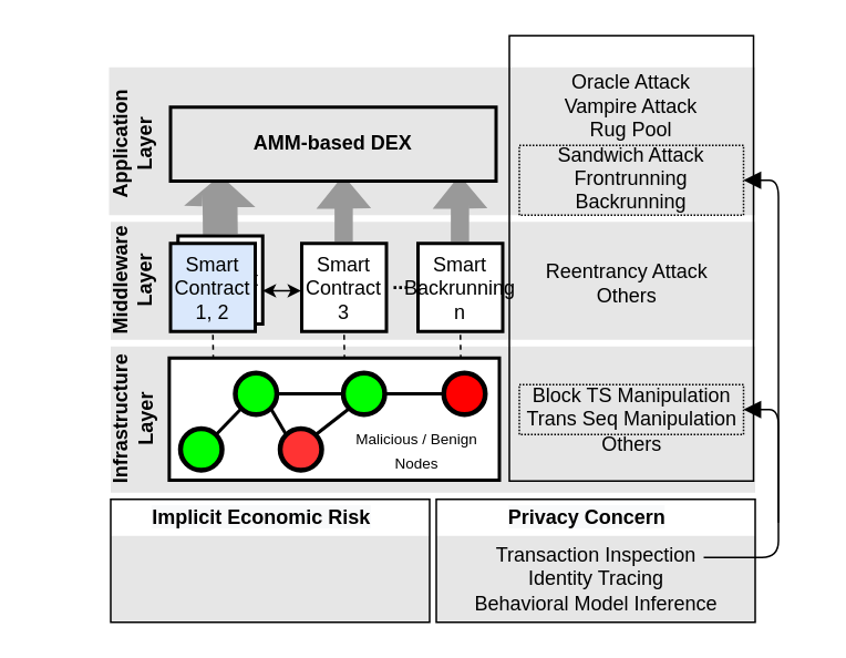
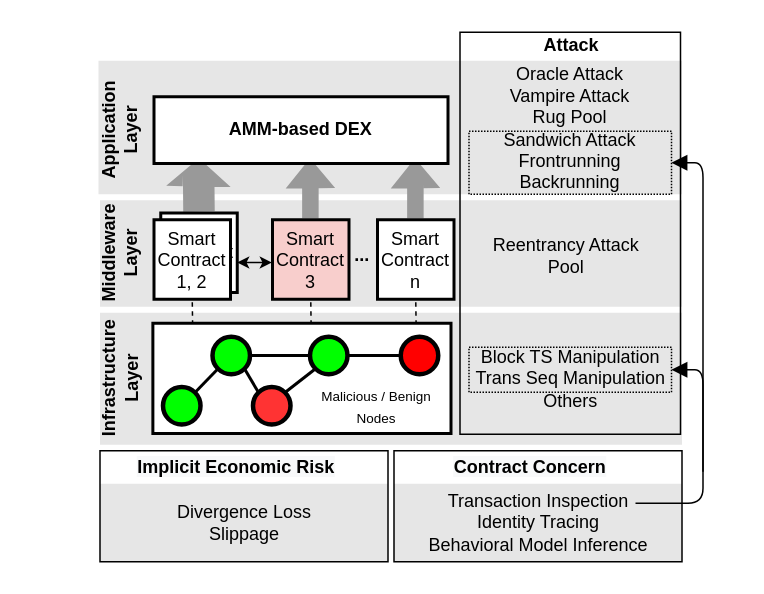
  <mxCell id="0" />
  <mxCell id="1" parent="0" />
  <mxCell id="2" value="" style="rounded=0;whiteSpace=wrap;html=1;dashed=1;dashPattern=1 1;labelBackgroundColor=#666666;fontSize=12;fontColor=#000000;strokeWidth=1;fillColor=#E6E6E6;align=center;strokeColor=none;" vertex="1" parent="1"><mxGeometry x="262" y="322" width="192" height="52" as="geometry" /></mxCell>
  <mxCell id="3" value="" style="rounded=0;whiteSpace=wrap;html=1;labelBackgroundColor=none;fontSize=9;strokeWidth=1;fillColor=none;align=center;" vertex="1" parent="1"><mxGeometry x="262" y="300" width="192" height="74" as="geometry" /></mxCell>
  <mxCell id="4" value="" style="rounded=0;whiteSpace=wrap;html=1;dashed=1;dashPattern=1 1;labelBackgroundColor=#666666;fontSize=12;fontColor=#000000;strokeWidth=1;fillColor=#E6E6E6;align=center;strokeColor=none;" vertex="1" parent="1"><mxGeometry x="66" y="322" width="192" height="52" as="geometry" /></mxCell>
  <mxCell id="5" value="" style="rounded=0;whiteSpace=wrap;html=1;strokeWidth=2;strokeColor=none;fillColor=#E6E6E6;" parent="1" vertex="1"><mxGeometry x="66" y="208" width="388" height="88" as="geometry" /></mxCell>
  <mxCell id="6" value="" style="rounded=0;whiteSpace=wrap;html=1;strokeWidth=2;strokeColor=none;fillColor=#E6E6E6;" parent="1" vertex="1"><mxGeometry x="66" y="133" width="388" height="71" as="geometry" /></mxCell>
  <mxCell id="7" value="" style="rounded=0;whiteSpace=wrap;html=1;strokeWidth=2;strokeColor=none;fillColor=#E6E6E6;" parent="1" vertex="1"><mxGeometry x="65" y="40" width="389" height="89" as="geometry" /></mxCell>
  <mxCell id="8" value="" style="rounded=0;whiteSpace=wrap;html=1;labelBackgroundColor=none;fontSize=9;strokeWidth=1;fillColor=none;align=center;" vertex="1" parent="1"><mxGeometry x="306" y="21" width="147" height="268" as="geometry" /></mxCell>
  <mxCell id="9" value="" style="shape=flexArrow;endArrow=classic;html=1;strokeWidth=2;fillColor=#999999;strokeColor=none;" parent="1" edge="1"><mxGeometry width="50" height="50" relative="1" as="geometry"><mxPoint x="276.26" y="146" as="sourcePoint" /><mxPoint x="276" y="104" as="targetPoint" /><Array as="points"><mxPoint x="276.26" y="122" /></Array></mxGeometry></mxCell>
  <mxCell id="10" value="" style="shape=flexArrow;endArrow=classic;html=1;strokeWidth=2;fillColor=#999999;strokeColor=none;" parent="1" edge="1"><mxGeometry width="50" height="50" relative="1" as="geometry"><mxPoint x="206.26" y="146" as="sourcePoint" /><mxPoint x="206" y="104" as="targetPoint" /><Array as="points"><mxPoint x="206.26" y="124" /></Array></mxGeometry></mxCell>
  <mxCell id="11" value="" style="endArrow=none;dashed=1;html=1;strokeWidth=1;entryX=0.5;entryY=1;entryDx=0;entryDy=0;" parent="1" edge="1" target="39"><mxGeometry width="50" height="50" relative="1" as="geometry"><mxPoint x="128" y="234" as="sourcePoint" /><mxPoint x="123" y="187" as="targetPoint" /></mxGeometry></mxCell>
  <mxCell id="12" value="" style="endArrow=none;dashed=1;html=1;strokeWidth=1;entryX=0.5;entryY=1;entryDx=0;entryDy=0;" parent="1" edge="1" target="28"><mxGeometry width="50" height="50" relative="1" as="geometry"><mxPoint x="277" y="234" as="sourcePoint" /><mxPoint x="324" y="177" as="targetPoint" /></mxGeometry></mxCell>
  <mxCell id="13" value="&lt;b&gt;Infrastructure&lt;br&gt;Layer&lt;/b&gt;" style="text;html=1;strokeColor=none;fillColor=none;align=center;verticalAlign=middle;whiteSpace=wrap;rounded=0;rotation=-90;" parent="1" vertex="1"><mxGeometry x="20" y="241.75" width="119" height="20" as="geometry" /></mxCell>
  <mxCell id="14" value="&lt;b&gt;Middleware&lt;br&gt;Layer&lt;/b&gt;" style="text;html=1;strokeColor=none;fillColor=none;align=center;verticalAlign=middle;whiteSpace=wrap;rounded=0;rotation=-90;" parent="1" vertex="1"><mxGeometry x="20" y="158.25" width="119" height="20" as="geometry" /></mxCell>
  <mxCell id="15" value="&lt;b&gt;Application&lt;br&gt;Layer&lt;/b&gt;" style="text;html=1;strokeColor=none;fillColor=none;align=center;verticalAlign=middle;whiteSpace=wrap;rounded=0;rotation=-90;" parent="1" vertex="1"><mxGeometry x="20" y="76.25" width="119" height="20" as="geometry" /></mxCell>
- <mxCell id="16" value="Reentrancy Attack&lt;br&gt;Others" style="text;html=1;strokeColor=none;fillColor=none;align=center;verticalAlign=middle;whiteSpace=wrap;rounded=0;" parent="1" vertex="1"><mxGeometry x="302" y="159.5" width="150" height="20" as="geometry" /></mxCell>
+ <mxCell id="16" value="Reentrancy Attack&lt;br&gt;Pool" style="text;html=1;strokeColor=none;fillColor=none;align=center;verticalAlign=middle;whiteSpace=wrap;rounded=0;" parent="1" vertex="1"><mxGeometry x="302" y="159.5" width="150" height="20" as="geometry" /></mxCell>
  <mxCell id="17" value="&lt;div&gt;&lt;font style=&quot;font-size: 12px&quot;&gt;Block TS Manipulation&lt;/font&gt;&lt;/div&gt;&lt;font style=&quot;font-size: 12px&quot;&gt;&lt;font style=&quot;font-size: 12px&quot;&gt;Trans Seq Manipulation&lt;br&gt;&lt;/font&gt;&lt;font style=&quot;font-size: 12px&quot;&gt;Others&lt;/font&gt;&lt;/font&gt;" style="text;html=1;strokeColor=none;fillColor=none;align=center;verticalAlign=middle;whiteSpace=wrap;rounded=0;" parent="1" vertex="1"><mxGeometry x="272.5" y="242" width="214" height="20" as="geometry" /></mxCell>
  <mxCell id="18" value="&lt;font style=&quot;font-size: 12px&quot;&gt;Oracle Attack&lt;br&gt;&lt;/font&gt;&lt;font style=&quot;font-size: 12px&quot;&gt;Vampire Attack&lt;br&gt;Rug Pool&lt;br&gt;&lt;/font&gt;&lt;font style=&quot;font-size: 12px&quot;&gt;Sandwich Attack&lt;/font&gt;&lt;font style=&quot;font-size: 12px&quot;&gt;&lt;br&gt;&lt;/font&gt;&lt;font style=&quot;font-size: 12px&quot;&gt;Frontrunning&lt;br&gt;&lt;/font&gt;&lt;font style=&quot;font-size: 12px&quot;&gt;Backrunning&lt;/font&gt;" style="text;html=1;strokeColor=none;fillColor=none;align=center;verticalAlign=middle;whiteSpace=wrap;rounded=0;" parent="1" vertex="1"><mxGeometry x="287" y="52" width="185" height="65" as="geometry" /></mxCell>
  <mxCell id="19" value="" style="endArrow=none;dashed=1;html=1;strokeWidth=1;entryX=0.5;entryY=1;entryDx=0;entryDy=0;" parent="1" edge="1" target="27"><mxGeometry width="50" height="50" relative="1" as="geometry"><mxPoint x="207" y="234" as="sourcePoint" /><mxPoint x="175" y="187" as="targetPoint" /></mxGeometry></mxCell>
  <mxCell id="20" value="" style="rounded=0;whiteSpace=wrap;html=1;strokeWidth=2;" parent="1" vertex="1"><mxGeometry x="101.25" y="215" width="198.75" height="73.5" as="geometry" /></mxCell>
  <mxCell id="21" value="" style="group" parent="1" vertex="1" connectable="0"><mxGeometry x="126" y="199" width="248" height="81" as="geometry" /></mxCell>
  <mxCell id="22" value="" style="ellipse;whiteSpace=wrap;html=1;strokeWidth=3;fillColor=#00FF00;" parent="21" vertex="1"><mxGeometry x="80" y="25" width="25" height="25" as="geometry" /></mxCell>
  <mxCell id="23" value="" style="ellipse;whiteSpace=wrap;html=1;strokeWidth=3;fillColor=#00FF00;" parent="21" vertex="1"><mxGeometry x="15" y="25" width="25" height="25" as="geometry" /></mxCell>
  <mxCell id="24" value="" style="endArrow=none;html=1;strokeWidth=2;entryX=1;entryY=0.5;entryDx=0;entryDy=0;exitX=0;exitY=0.5;exitDx=0;exitDy=0;" parent="21" source="22" target="23" edge="1"><mxGeometry width="50" height="50" relative="1" as="geometry"><mxPoint x="210" y="41" as="sourcePoint" /><mxPoint x="170" y="21" as="targetPoint" /></mxGeometry></mxCell>
  <mxCell id="25" value="" style="ellipse;whiteSpace=wrap;html=1;strokeWidth=3;fillColor=#FF0000;" parent="21" vertex="1"><mxGeometry x="140.5" y="25" width="25" height="25" as="geometry" /></mxCell>
  <mxCell id="26" value="" style="endArrow=none;html=1;strokeWidth=2;entryX=0;entryY=0.5;entryDx=0;entryDy=0;exitX=1;exitY=0.5;exitDx=0;exitDy=0;" parent="21" source="22" target="25" edge="1"><mxGeometry width="50" height="50" relative="1" as="geometry"><mxPoint x="110.107" y="64.393" as="sourcePoint" /><mxPoint x="118.893" y="35.607" as="targetPoint" /></mxGeometry></mxCell>
- <mxCell id="27" value="Smart&lt;br&gt;Contract&lt;br&gt;3" style="rounded=0;whiteSpace=wrap;html=1;strokeWidth=2;" vertex="1" parent="1"><mxGeometry x="181" y="146" width="51" height="53" as="geometry" /></mxCell>
- <mxCell id="28" value="Smart&lt;br&gt;Backrunning&lt;br&gt;n" style="rounded=0;whiteSpace=wrap;html=1;strokeWidth=2;" vertex="1" parent="1"><mxGeometry x="251" y="146" width="51" height="53" as="geometry" /></mxCell>
+ <mxCell id="27" value="Smart&lt;br&gt;Contract&lt;br&gt;3" style="rounded=0;whiteSpace=wrap;html=1;strokeWidth=2;fillColor=#f8cecc;" vertex="1" parent="1"><mxGeometry x="181" y="146" width="51" height="53" as="geometry" /></mxCell>
+ <mxCell id="28" value="Smart&lt;br&gt;Contract&lt;br&gt;n" style="rounded=0;whiteSpace=wrap;html=1;strokeWidth=2;" vertex="1" parent="1"><mxGeometry x="251" y="146" width="51" height="53" as="geometry" /></mxCell>
  <mxCell id="29" value="&lt;span style=&quot;color: rgb(0 , 0 , 0) ; font-family: &amp;#34;helvetica&amp;#34; ; font-size: 12px ; font-style: normal ; letter-spacing: normal ; text-align: center ; text-indent: 0px ; text-transform: none ; word-spacing: 0px ; display: inline ; float: none&quot;&gt;&lt;b&gt;...&lt;/b&gt;&lt;/span&gt;" style="text;whiteSpace=wrap;html=1;fontSize=13;" vertex="1" parent="1"><mxGeometry x="234" y="154.5" width="40" height="30" as="geometry" /></mxCell>
  <mxCell id="30" value="" style="shape=flexArrow;endArrow=classic;html=1;strokeWidth=2;fillColor=#999999;strokeColor=none;width=20;endSize=5.605;exitX=0.5;exitY=0;exitDx=0;exitDy=0;" edge="1" parent="1" source="38"><mxGeometry width="50" height="50" relative="1" as="geometry"><mxPoint x="131.76" y="138" as="sourcePoint" /><mxPoint x="132" y="104" as="targetPoint" /><Array as="points"><mxPoint x="131.76" y="116" /></Array></mxGeometry></mxCell>
- <mxCell id="31" value="&lt;span&gt;&lt;b&gt;AMM-based DEX&lt;/b&gt;&lt;/span&gt;" style="rounded=0;whiteSpace=wrap;html=1;strokeWidth=2;fillColor=#e6e6e6;" parent="1" vertex="1"><mxGeometry x="102" y="64" width="196" height="44.5" as="geometry" /></mxCell>
+ <mxCell id="31" value="&lt;span&gt;&lt;b&gt;AMM-based DEX&lt;/b&gt;&lt;/span&gt;" style="rounded=0;whiteSpace=wrap;html=1;strokeWidth=2;" parent="1" vertex="1"><mxGeometry x="102" y="64" width="196" height="44.5" as="geometry" /></mxCell>
  <mxCell id="32" value="" style="ellipse;whiteSpace=wrap;html=1;strokeWidth=3;fillColor=#00FF00;" parent="1" vertex="1"><mxGeometry x="108" y="257.5" width="25" height="25" as="geometry" /></mxCell>
  <mxCell id="33" value="" style="endArrow=none;html=1;exitX=1;exitY=0;exitDx=0;exitDy=0;entryX=0;entryY=1;entryDx=0;entryDy=0;strokeWidth=2;" parent="1" source="32" target="23" edge="1"><mxGeometry width="50" height="50" relative="1" as="geometry"><mxPoint x="238" y="270" as="sourcePoint" /><mxPoint x="288" y="220" as="targetPoint" /></mxGeometry></mxCell>
  <mxCell id="34" value="" style="ellipse;whiteSpace=wrap;html=1;strokeWidth=3;fillColor=#FF3333;" parent="1" vertex="1"><mxGeometry x="168" y="257.5" width="25" height="25" as="geometry" /></mxCell>
  <mxCell id="35" value="" style="endArrow=none;html=1;strokeWidth=2;entryX=1;entryY=1;entryDx=0;entryDy=0;exitX=0;exitY=0;exitDx=0;exitDy=0;" parent="1" source="34" target="23" edge="1"><mxGeometry width="50" height="50" relative="1" as="geometry"><mxPoint x="228" y="260" as="sourcePoint" /><mxPoint x="288" y="220" as="targetPoint" /></mxGeometry></mxCell>
  <mxCell id="36" value="" style="endArrow=none;html=1;strokeWidth=2;entryX=0;entryY=1;entryDx=0;entryDy=0;exitX=1;exitY=0;exitDx=0;exitDy=0;" parent="1" source="34" target="22" edge="1"><mxGeometry width="50" height="50" relative="1" as="geometry"><mxPoint x="238" y="270" as="sourcePoint" /><mxPoint x="288" y="220" as="targetPoint" /></mxGeometry></mxCell>
  <mxCell id="37" value="&lt;font style=&quot;font-size: 9px ; line-height: 1&quot;&gt;Malicious / Benign&lt;br&gt;Nodes&lt;/font&gt;" style="text;html=1;align=center;verticalAlign=middle;resizable=0;points=[];autosize=1;strokeColor=none;fillColor=none;fontSize=12;" vertex="1" parent="1"><mxGeometry x="205" y="255" width="90" height="30" as="geometry" /></mxCell>
  <mxCell id="38" value="Smart&lt;br&gt;Contract&lt;br&gt;1, 2, 3" style="rounded=0;whiteSpace=wrap;html=1;strokeWidth=2;" vertex="1" parent="1"><mxGeometry x="106.5" y="141.5" width="51" height="53" as="geometry" /></mxCell>
- <mxCell id="39" value="Smart&lt;br&gt;Contract&lt;br&gt;1, 2" style="rounded=0;whiteSpace=wrap;html=1;strokeWidth=2;fillColor=#dae8fc;" parent="1" vertex="1"><mxGeometry x="102" y="146" width="51" height="53" as="geometry" /></mxCell>
+ <mxCell id="39" value="Smart&lt;br&gt;Contract&lt;br&gt;1, 2" style="rounded=0;whiteSpace=wrap;html=1;strokeWidth=2;" parent="1" vertex="1"><mxGeometry x="102" y="146" width="51" height="53" as="geometry" /></mxCell>
  <mxCell id="40" value="" style="endArrow=classic;html=1;rounded=0;fontSize=9;edgeStyle=orthogonalEdgeStyle;startArrow=classic;startFill=1;strokeWidth=1;startSize=5;endSize=5;" edge="1" parent="1"><mxGeometry relative="1" as="geometry"><mxPoint x="157.5" y="174.5" as="sourcePoint" /><mxPoint x="180.5" y="174.5" as="targetPoint" /></mxGeometry></mxCell>
  <mxCell id="41" value="" style="edgeLabel;resizable=0;html=1;align=center;verticalAlign=middle;labelBackgroundColor=none;fontSize=9;strokeWidth=3;fillColor=default;" connectable="0" vertex="1" parent="40"><mxGeometry relative="1" as="geometry" /></mxCell>
+ <mxCell id="42" value="&lt;b&gt;Attack&lt;/b&gt;" style="text;html=1;align=center;verticalAlign=middle;resizable=0;points=[];autosize=1;strokeColor=none;fillColor=none;fontSize=12;" vertex="1" parent="1"><mxGeometry x="354.5" y="20" width="50" height="20" as="geometry" /></mxCell>
  <mxCell id="43" value="&lt;b style=&quot;color: rgb(0 , 0 , 0) ; font-family: &amp;#34;helvetica&amp;#34; ; font-size: 12px ; font-style: normal ; letter-spacing: normal ; text-indent: 0px ; text-transform: none ; word-spacing: 0px ; background-color: rgb(248 , 249 , 250)&quot;&gt;Implicit Economic Risk&lt;/b&gt;" style="text;whiteSpace=wrap;html=1;fontSize=12;fontColor=#000000;align=center;" vertex="1" parent="1"><mxGeometry x="77" y="296.5" width="160" height="30" as="geometry" /></mxCell>
- <mxCell id="45" value="&lt;b style=&quot;color: rgb(0 , 0 , 0) ; font-family: &amp;#34;helvetica&amp;#34; ; font-size: 12px ; font-style: normal ; letter-spacing: normal ; text-indent: 0px ; text-transform: none ; word-spacing: 0px ; background-color: rgb(248 , 249 , 250)&quot;&gt;Privacy Concern&lt;/b&gt;" style="text;whiteSpace=wrap;html=1;fontSize=12;fontColor=#000000;align=center;" vertex="1" parent="1"><mxGeometry x="273" y="296.5" width="160" height="30" as="geometry" /></mxCell>
+ <mxCell id="44" value="Divergence Loss&lt;br&gt;Slippage" style="text;html=1;align=center;verticalAlign=middle;resizable=0;points=[];autosize=1;strokeColor=none;fillColor=none;fontSize=12;" vertex="1" parent="1"><mxGeometry x="112" y="333" width="100" height="30" as="geometry" /></mxCell>
+ <mxCell id="45" value="&lt;b style=&quot;color: rgb(0 , 0 , 0) ; font-family: &amp;#34;helvetica&amp;#34; ; font-size: 12px ; font-style: normal ; letter-spacing: normal ; text-indent: 0px ; text-transform: none ; word-spacing: 0px ; background-color: rgb(248 , 249 , 250)&quot;&gt;Contract Concern&lt;/b&gt;" style="text;whiteSpace=wrap;html=1;fontSize=12;fontColor=#000000;align=center;" vertex="1" parent="1"><mxGeometry x="273" y="296.5" width="160" height="30" as="geometry" /></mxCell>
  <mxCell id="46" value="Transaction Inspection&lt;br&gt;Identity Tracing&lt;br&gt;Behavioral Model Inference" style="text;html=1;align=center;verticalAlign=middle;resizable=0;points=[];autosize=1;strokeColor=none;fillColor=none;fontSize=12;" vertex="1" parent="1"><mxGeometry x="278" y="323" width="160" height="50" as="geometry" /></mxCell>
  <mxCell id="47" value="" style="rounded=0;whiteSpace=wrap;html=1;labelBackgroundColor=none;fontSize=9;strokeWidth=1;fillColor=none;align=center;" vertex="1" parent="1"><mxGeometry x="66" y="300" width="192" height="74" as="geometry" /></mxCell>
  <mxCell id="48" value="" style="html=1;fontSize=12;fontColor=#000000;startArrow=block;startFill=1;strokeWidth=1;edgeStyle=orthogonalEdgeStyle;endArrow=none;endFill=0;sketch=0;shadow=0;jumpStyle=none;rounded=1;exitX=1;exitY=0.5;exitDx=0;exitDy=0;startSize=8;" edge="1" parent="1" source="50"><mxGeometry width="100" relative="1" as="geometry"><mxPoint x="498" y="172" as="sourcePoint" /><mxPoint x="423" y="335" as="targetPoint" /><Array as="points"><mxPoint x="468" y="108" /><mxPoint x="468" y="335" /></Array></mxGeometry></mxCell>
  <mxCell id="49" value="" style="rounded=0;whiteSpace=wrap;html=1;labelBackgroundColor=#666666;fontSize=12;fontColor=#000000;strokeWidth=1;fillColor=none;align=center;dashed=1;dashPattern=1 1;" vertex="1" parent="1"><mxGeometry x="312" y="231" width="135" height="30" as="geometry" /></mxCell>
  <mxCell id="50" value="" style="rounded=0;whiteSpace=wrap;html=1;labelBackgroundColor=#666666;fontSize=12;fontColor=#000000;strokeWidth=1;fillColor=none;align=center;dashed=1;dashPattern=1 1;" vertex="1" parent="1"><mxGeometry x="312" y="87" width="135" height="42" as="geometry" /></mxCell>
  <mxCell id="51" value="" style="html=1;fontSize=12;fontColor=#000000;startArrow=block;startFill=1;strokeWidth=1;edgeStyle=orthogonalEdgeStyle;endArrow=none;endFill=0;sketch=0;shadow=0;jumpStyle=none;rounded=1;exitX=1;exitY=0.5;exitDx=0;exitDy=0;startSize=8;" edge="1" parent="1" source="49"><mxGeometry width="100" relative="1" as="geometry"><mxPoint x="468" y="257" as="sourcePoint" /><mxPoint x="468" y="314" as="targetPoint" /><Array as="points"><mxPoint x="468" y="246" /><mxPoint x="468" y="314" /></Array></mxGeometry></mxCell>
